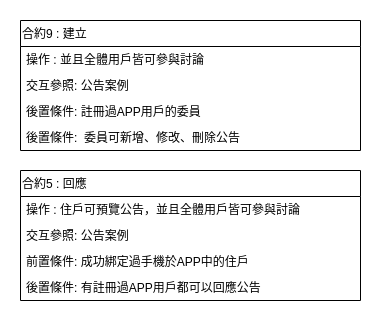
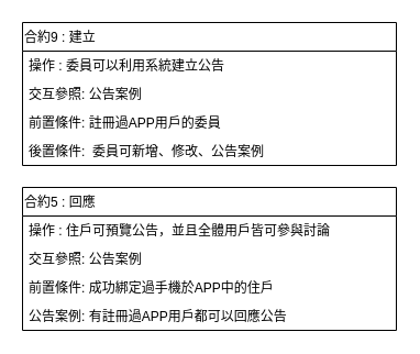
  <mxCell id="0" />
  <mxCell id="1" parent="0" />
  <mxCell id="2" value="合約9 : 建立" style="swimlane;fontStyle=0;childLayout=stackLayout;horizontal=1;startSize=26;fillColor=none;horizontalStack=0;resizeParent=1;resizeParentMax=0;resizeLast=0;collapsible=1;marginBottom=0;align=left;" parent="1" vertex="1"><mxGeometry x="20" y="20" width="340" height="130" as="geometry" /></mxCell>
- <mxCell id="3" value="操作 : 並且全體用戶皆可參與討論" style="text;strokeColor=none;fillColor=none;align=left;verticalAlign=top;spacingLeft=4;spacingRight=4;overflow=hidden;rotatable=0;points=[[0,0.5],[1,0.5]];portConstraint=eastwest;" parent="2" vertex="1"><mxGeometry y="26" width="340" height="26" as="geometry" /></mxCell>
+ <mxCell id="3" value="操作 : 委員可以利用系統建立公告" style="text;strokeColor=none;fillColor=none;align=left;verticalAlign=top;spacingLeft=4;spacingRight=4;overflow=hidden;rotatable=0;points=[[0,0.5],[1,0.5]];portConstraint=eastwest;" parent="2" vertex="1"><mxGeometry y="26" width="340" height="26" as="geometry" /></mxCell>
  <mxCell id="4" value="交互參照: 公告案例" style="text;strokeColor=none;fillColor=none;align=left;verticalAlign=top;spacingLeft=4;spacingRight=4;overflow=hidden;rotatable=0;points=[[0,0.5],[1,0.5]];portConstraint=eastwest;" parent="2" vertex="1"><mxGeometry y="52" width="340" height="26" as="geometry" /></mxCell>
- <mxCell id="5" value="後置條件: 註冊過APP用戶的委員" style="text;strokeColor=none;fillColor=none;align=left;verticalAlign=top;spacingLeft=4;spacingRight=4;overflow=hidden;rotatable=0;points=[[0,0.5],[1,0.5]];portConstraint=eastwest;" parent="2" vertex="1"><mxGeometry y="78" width="340" height="26" as="geometry" /></mxCell>
- <mxCell id="6" value="後置條件:  委員可新增、修改、刪除公告" style="text;strokeColor=none;fillColor=none;align=left;verticalAlign=top;spacingLeft=4;spacingRight=4;overflow=hidden;rotatable=0;points=[[0,0.5],[1,0.5]];portConstraint=eastwest;" parent="2" vertex="1"><mxGeometry y="104" width="340" height="26" as="geometry" /></mxCell>
+ <mxCell id="5" value="前置條件: 註冊過APP用戶的委員" style="text;strokeColor=none;fillColor=none;align=left;verticalAlign=top;spacingLeft=4;spacingRight=4;overflow=hidden;rotatable=0;points=[[0,0.5],[1,0.5]];portConstraint=eastwest;" parent="2" vertex="1"><mxGeometry y="78" width="340" height="26" as="geometry" /></mxCell>
+ <mxCell id="6" value="後置條件:  委員可新增、修改、公告案例" style="text;strokeColor=none;fillColor=none;align=left;verticalAlign=top;spacingLeft=4;spacingRight=4;overflow=hidden;rotatable=0;points=[[0,0.5],[1,0.5]];portConstraint=eastwest;" parent="2" vertex="1"><mxGeometry y="104" width="340" height="26" as="geometry" /></mxCell>
  <mxCell id="7" value="合約5 : 回應" style="swimlane;fontStyle=0;childLayout=stackLayout;horizontal=1;startSize=26;fillColor=none;horizontalStack=0;resizeParent=1;resizeParentMax=0;resizeLast=0;collapsible=1;marginBottom=0;align=left;" parent="1" vertex="1"><mxGeometry x="20" y="170" width="340" height="130" as="geometry" /></mxCell>
  <mxCell id="8" value="操作 : 住戶可預覽公告，並且全體用戶皆可參與討論" style="text;strokeColor=none;fillColor=none;align=left;verticalAlign=top;spacingLeft=4;spacingRight=4;overflow=hidden;rotatable=0;points=[[0,0.5],[1,0.5]];portConstraint=eastwest;" parent="7" vertex="1"><mxGeometry y="26" width="340" height="26" as="geometry" /></mxCell>
  <mxCell id="9" value="交互參照: 公告案例" style="text;strokeColor=none;fillColor=none;align=left;verticalAlign=top;spacingLeft=4;spacingRight=4;overflow=hidden;rotatable=0;points=[[0,0.5],[1,0.5]];portConstraint=eastwest;" parent="7" vertex="1"><mxGeometry y="52" width="340" height="26" as="geometry" /></mxCell>
  <mxCell id="10" value="前置條件: 成功綁定過手機於APP中的住戶" style="text;strokeColor=none;fillColor=none;align=left;verticalAlign=top;spacingLeft=4;spacingRight=4;overflow=hidden;rotatable=0;points=[[0,0.5],[1,0.5]];portConstraint=eastwest;" parent="7" vertex="1"><mxGeometry y="78" width="340" height="26" as="geometry" /></mxCell>
- <mxCell id="11" value="後置條件: 有註冊過APP用戶都可以回應公告" style="text;strokeColor=none;fillColor=none;align=left;verticalAlign=top;spacingLeft=4;spacingRight=4;overflow=hidden;rotatable=0;points=[[0,0.5],[1,0.5]];portConstraint=eastwest;" parent="7" vertex="1"><mxGeometry y="104" width="340" height="26" as="geometry" /></mxCell>
+ <mxCell id="11" value="公告案例: 有註冊過APP用戶都可以回應公告" style="text;strokeColor=none;fillColor=none;align=left;verticalAlign=top;spacingLeft=4;spacingRight=4;overflow=hidden;rotatable=0;points=[[0,0.5],[1,0.5]];portConstraint=eastwest;" parent="7" vertex="1"><mxGeometry y="104" width="340" height="26" as="geometry" /></mxCell>
